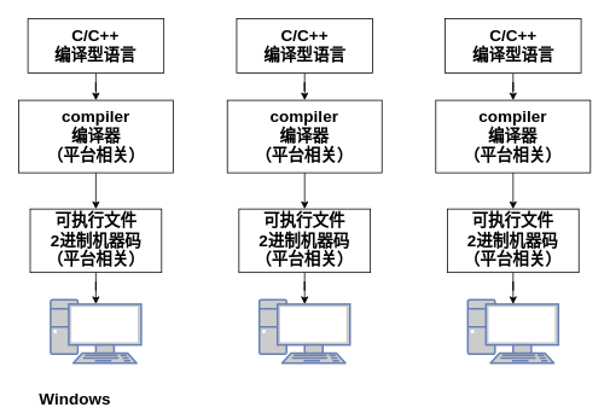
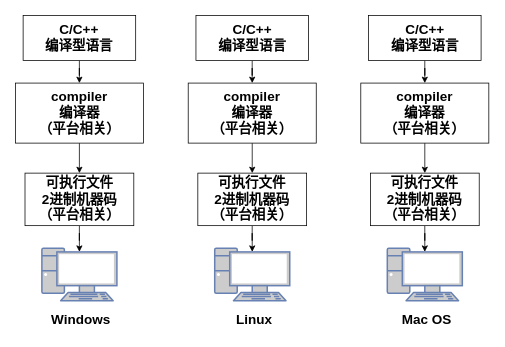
  <mxCell id="0" />
  <mxCell id="1" parent="0" />
  <mxCell id="2" style="edgeStyle=orthogonalEdgeStyle;rounded=0;orthogonalLoop=1;jettySize=auto;html=1;" edge="1" parent="1" source="3" target="5"><mxGeometry relative="1" as="geometry" /></mxCell>
  <mxCell id="3" value="&lt;font style=&quot;font-size: 18px;&quot;&gt;&lt;b&gt;C/C++&lt;br style=&quot;border-color: var(--border-color);&quot;&gt;编译型语言&lt;/b&gt;&lt;/font&gt;" style="rounded=0;whiteSpace=wrap;html=1;" vertex="1" parent="1"><mxGeometry x="30.32" y="20" width="150" height="60" as="geometry" /></mxCell>
  <mxCell id="4" style="edgeStyle=orthogonalEdgeStyle;rounded=0;orthogonalLoop=1;jettySize=auto;html=1;" edge="1" parent="1" source="5" target="7"><mxGeometry relative="1" as="geometry" /></mxCell>
  <mxCell id="5" value="&lt;font style=&quot;font-size: 18px;&quot;&gt;&lt;b&gt;compiler&lt;br&gt;编译器&lt;br&gt;（平台相关）&lt;br&gt;&lt;/b&gt;&lt;/font&gt;" style="rounded=0;whiteSpace=wrap;html=1;" vertex="1" parent="1"><mxGeometry x="20" y="110" width="170.63" height="80" as="geometry" /></mxCell>
  <mxCell id="6" style="edgeStyle=orthogonalEdgeStyle;rounded=0;orthogonalLoop=1;jettySize=auto;html=1;entryX=0.5;entryY=0.07;entryDx=0;entryDy=0;entryPerimeter=0;" edge="1" parent="1" source="7" target="8"><mxGeometry relative="1" as="geometry" /></mxCell>
  <mxCell id="7" value="&lt;font style=&quot;font-size: 18px;&quot;&gt;&lt;b&gt;可执行文件&lt;br&gt;&lt;/b&gt;&lt;b style=&quot;border-color: var(--border-color);&quot;&gt;2进制机器码&lt;br&gt;&lt;/b&gt;&lt;b&gt;（平台相关）&lt;br&gt;&lt;/b&gt;&lt;/font&gt;" style="rounded=0;whiteSpace=wrap;html=1;" vertex="1" parent="1"><mxGeometry x="32.82" y="230" width="145" height="70" as="geometry" /></mxCell>
  <mxCell id="8" value="" style="fontColor=#0066CC;verticalAlign=top;verticalLabelPosition=bottom;labelPosition=center;align=center;html=1;outlineConnect=0;fillColor=#CCCCCC;strokeColor=#6881B3;gradientColor=none;gradientDirection=north;strokeWidth=2;shape=mxgraph.networks.pc;" vertex="1" parent="1"><mxGeometry x="55.32" y="330" width="100" height="70" as="geometry" /></mxCell>
- <mxCell id="9" value="&lt;font style=&quot;font-size: 18px;&quot;&gt;&lt;b&gt;Windows&lt;/b&gt;&lt;/font&gt;" style="text;html=1;strokeColor=none;fillColor=none;align=center;verticalAlign=middle;whiteSpace=wrap;rounded=0;" vertex="1" parent="1"><mxGeometry x="30.32" y="425" width="105" height="30" as="geometry" /></mxCell>
+ <mxCell id="9" value="&lt;font style=&quot;font-size: 18px;&quot;&gt;&lt;b&gt;Windows&lt;/b&gt;&lt;/font&gt;" style="text;html=1;strokeColor=none;fillColor=none;align=center;verticalAlign=middle;whiteSpace=wrap;rounded=0;" vertex="1" parent="1"><mxGeometry x="55.32" y="410" width="105" height="30" as="geometry" /></mxCell>
  <mxCell id="10" style="edgeStyle=orthogonalEdgeStyle;rounded=0;orthogonalLoop=1;jettySize=auto;html=1;" edge="1" parent="1" source="11" target="13"><mxGeometry relative="1" as="geometry" /></mxCell>
  <mxCell id="11" value="&lt;font style=&quot;font-size: 18px;&quot;&gt;&lt;b&gt;C/C++&lt;br style=&quot;border-color: var(--border-color);&quot;&gt;编译型语言&lt;/b&gt;&lt;/font&gt;" style="rounded=0;whiteSpace=wrap;html=1;" vertex="1" parent="1"><mxGeometry x="260.64" y="20" width="150" height="60" as="geometry" /></mxCell>
  <mxCell id="12" style="edgeStyle=orthogonalEdgeStyle;rounded=0;orthogonalLoop=1;jettySize=auto;html=1;" edge="1" parent="1" source="13" target="15"><mxGeometry relative="1" as="geometry" /></mxCell>
  <mxCell id="13" value="&lt;font style=&quot;font-size: 18px;&quot;&gt;&lt;b&gt;compiler&lt;br&gt;编译器&lt;br&gt;（平台相关）&lt;br&gt;&lt;/b&gt;&lt;/font&gt;" style="rounded=0;whiteSpace=wrap;html=1;" vertex="1" parent="1"><mxGeometry x="250.32" y="110" width="170.63" height="80" as="geometry" /></mxCell>
  <mxCell id="14" style="edgeStyle=orthogonalEdgeStyle;rounded=0;orthogonalLoop=1;jettySize=auto;html=1;entryX=0.5;entryY=0.07;entryDx=0;entryDy=0;entryPerimeter=0;" edge="1" parent="1" source="15" target="16"><mxGeometry relative="1" as="geometry" /></mxCell>
  <mxCell id="15" value="&lt;font style=&quot;font-size: 18px;&quot;&gt;&lt;b&gt;可执行文件&lt;br&gt;&lt;/b&gt;&lt;b style=&quot;border-color: var(--border-color);&quot;&gt;2进制机器码&lt;br&gt;&lt;/b&gt;&lt;b&gt;（平台相关）&lt;br&gt;&lt;/b&gt;&lt;/font&gt;" style="rounded=0;whiteSpace=wrap;html=1;" vertex="1" parent="1"><mxGeometry x="263.14" y="230" width="145" height="70" as="geometry" /></mxCell>
  <mxCell id="16" value="" style="fontColor=#0066CC;verticalAlign=top;verticalLabelPosition=bottom;labelPosition=center;align=center;html=1;outlineConnect=0;fillColor=#CCCCCC;strokeColor=#6881B3;gradientColor=none;gradientDirection=north;strokeWidth=2;shape=mxgraph.networks.pc;" vertex="1" parent="1"><mxGeometry x="285.64" y="330" width="100" height="70" as="geometry" /></mxCell>
+ <mxCell id="17" value="&lt;font style=&quot;font-size: 18px;&quot;&gt;&lt;b&gt;Linux&lt;/b&gt;&lt;/font&gt;" style="text;html=1;strokeColor=none;fillColor=none;align=center;verticalAlign=middle;whiteSpace=wrap;rounded=0;" vertex="1" parent="1"><mxGeometry x="285.64" y="410" width="105" height="30" as="geometry" /></mxCell>
  <mxCell id="18" style="edgeStyle=orthogonalEdgeStyle;rounded=0;orthogonalLoop=1;jettySize=auto;html=1;" edge="1" parent="1" source="19" target="21"><mxGeometry relative="1" as="geometry" /></mxCell>
  <mxCell id="19" value="&lt;font style=&quot;font-size: 18px;&quot;&gt;&lt;b&gt;C/C++&lt;br style=&quot;border-color: var(--border-color);&quot;&gt;编译型语言&lt;/b&gt;&lt;/font&gt;" style="rounded=0;whiteSpace=wrap;html=1;" vertex="1" parent="1"><mxGeometry x="490.64" y="20" width="150" height="60" as="geometry" /></mxCell>
  <mxCell id="20" style="edgeStyle=orthogonalEdgeStyle;rounded=0;orthogonalLoop=1;jettySize=auto;html=1;" edge="1" parent="1" source="21" target="23"><mxGeometry relative="1" as="geometry" /></mxCell>
  <mxCell id="21" value="&lt;font style=&quot;font-size: 18px;&quot;&gt;&lt;b&gt;compiler&lt;br&gt;编译器&lt;br&gt;（平台相关）&lt;br&gt;&lt;/b&gt;&lt;/font&gt;" style="rounded=0;whiteSpace=wrap;html=1;" vertex="1" parent="1"><mxGeometry x="480.32" y="110" width="170.63" height="80" as="geometry" /></mxCell>
  <mxCell id="22" style="edgeStyle=orthogonalEdgeStyle;rounded=0;orthogonalLoop=1;jettySize=auto;html=1;entryX=0.5;entryY=0.07;entryDx=0;entryDy=0;entryPerimeter=0;" edge="1" parent="1" source="23" target="24"><mxGeometry relative="1" as="geometry" /></mxCell>
  <mxCell id="23" value="&lt;font style=&quot;font-size: 18px;&quot;&gt;&lt;b&gt;可执行文件&lt;br&gt;&lt;/b&gt;&lt;b style=&quot;border-color: var(--border-color);&quot;&gt;2进制机器码&lt;br&gt;&lt;/b&gt;&lt;b&gt;（平台相关）&lt;br&gt;&lt;/b&gt;&lt;/font&gt;" style="rounded=0;whiteSpace=wrap;html=1;" vertex="1" parent="1"><mxGeometry x="493.14" y="230" width="145" height="70" as="geometry" /></mxCell>
  <mxCell id="24" value="" style="fontColor=#0066CC;verticalAlign=top;verticalLabelPosition=bottom;labelPosition=center;align=center;html=1;outlineConnect=0;fillColor=#CCCCCC;strokeColor=#6881B3;gradientColor=none;gradientDirection=north;strokeWidth=2;shape=mxgraph.networks.pc;" vertex="1" parent="1"><mxGeometry x="515.64" y="330" width="100" height="70" as="geometry" /></mxCell>
+ <mxCell id="25" value="&lt;span style=&quot;font-size: 18px;&quot;&gt;&lt;b&gt;Mac OS&lt;/b&gt;&lt;/span&gt;" style="text;html=1;strokeColor=none;fillColor=none;align=center;verticalAlign=middle;whiteSpace=wrap;rounded=0;" vertex="1" parent="1"><mxGeometry x="515.64" y="410" width="105" height="30" as="geometry" /></mxCell>
